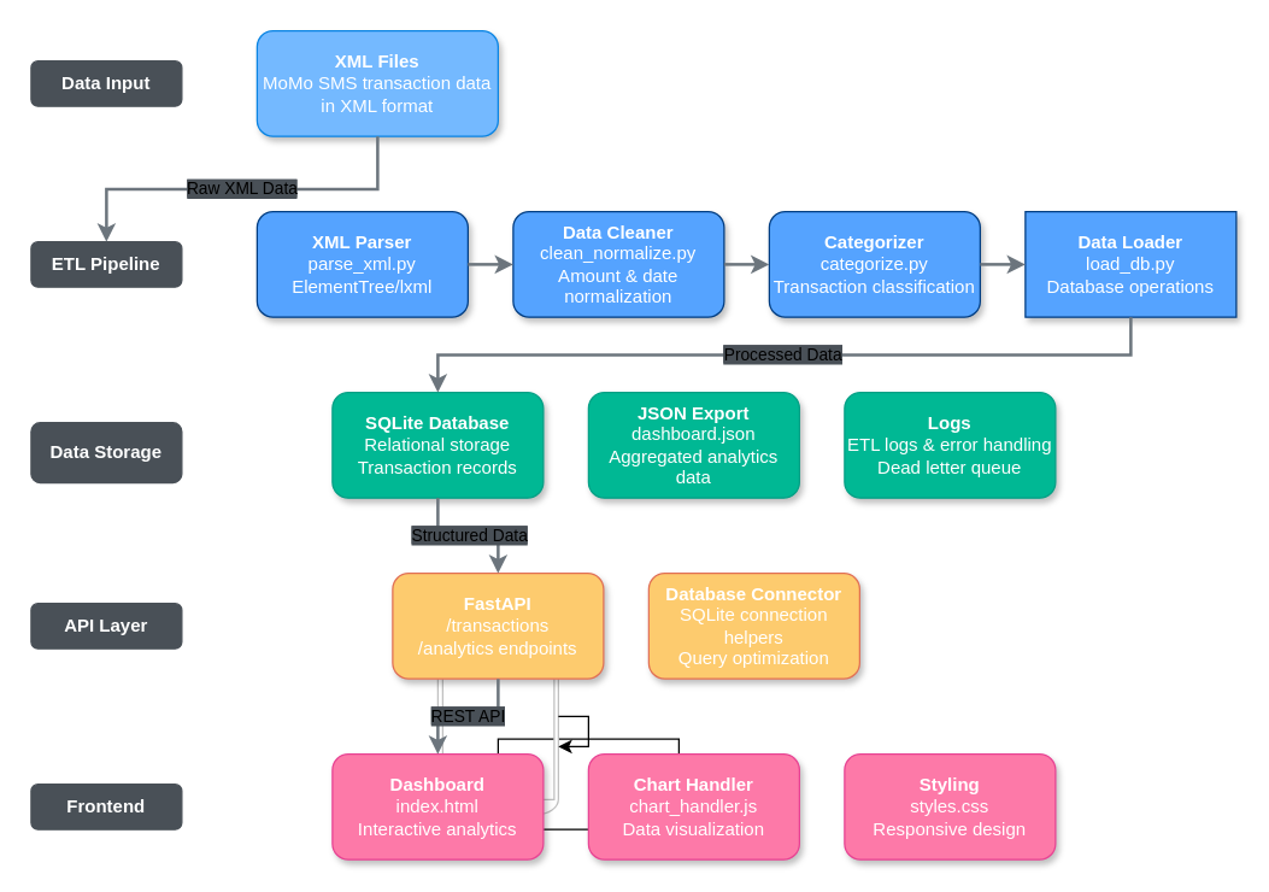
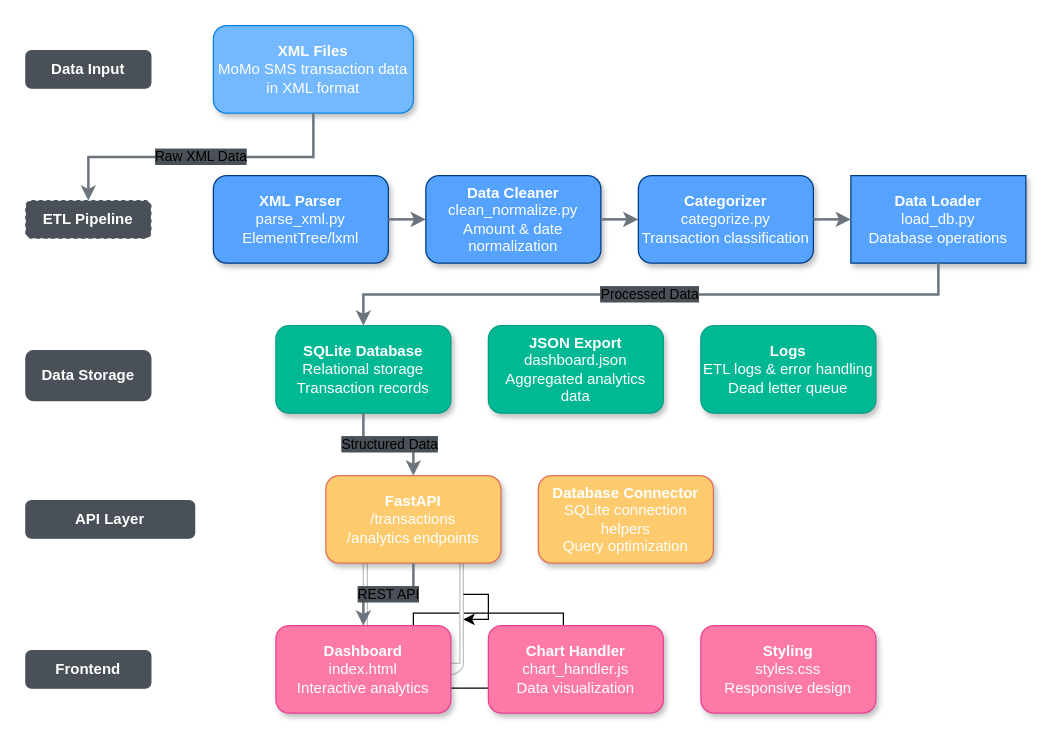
  <mxCell id="0" />
  <mxCell id="1" parent="0" />
  <mxCell id="2" value="" style="rounded=0;whiteSpace=wrap;html=1;" parent="1" vertex="1"><mxGeometry x="330" y="490" width="120" height="60" as="geometry" /></mxCell>
  <mxCell id="3" value="" style="verticalLabelPosition=bottom;verticalAlign=top;html=1;shadow=0;dashed=0;strokeWidth=1;shape=mxgraph.android.phone2;strokeColor=#c0c0c0;" parent="1" vertex="1"><mxGeometry x="290" y="430" width="80" height="110" as="geometry" /></mxCell>
  <mxCell id="4" style="edgeStyle=orthogonalEdgeStyle;rounded=0;orthogonalLoop=1;jettySize=auto;html=1;" parent="1" source="3" target="3" edge="1"><mxGeometry relative="1" as="geometry" /></mxCell>
  <mxCell id="5" value="Data Input" style="rounded=1;whiteSpace=wrap;html=1;fillColor=#495057;strokeColor=#495057;fontColor=#FFFFFF;fontStyle=1;" parent="1" vertex="1"><mxGeometry x="20" y="40" width="100" height="30" as="geometry" /></mxCell>
  <mxCell id="6" value="&lt;b&gt;XML Files&lt;/b&gt;&lt;br&gt;MoMo SMS transaction data in XML format" style="rounded=1;whiteSpace=wrap;html=1;fillColor=#74b9ff;strokeColor=#0984e3;fontColor=#FFFFFF;shadow=1;" parent="1" vertex="1"><mxGeometry x="170" y="20" width="160" height="70" as="geometry" /></mxCell>
- <mxCell id="7" value="ETL Pipeline" style="rounded=1;whiteSpace=wrap;html=1;fillColor=#495057;strokeColor=#495057;fontColor=#FFFFFF;fontStyle=1;" parent="1" vertex="1"><mxGeometry x="20" y="160" width="100" height="30" as="geometry" /></mxCell>
+ <mxCell id="7" value="ETL Pipeline" style="rounded=1;whiteSpace=wrap;html=1;fillColor=#495057;strokeColor=#495057;fontColor=#FFFFFF;fontStyle=1;dashed=1;" parent="1" vertex="1"><mxGeometry x="20" y="160" width="100" height="30" as="geometry" /></mxCell>
  <mxCell id="8" value="&lt;b&gt;XML Parser&lt;/b&gt;&lt;br&gt;parse_xml.py&lt;br&gt;ElementTree/lxml" style="rounded=1;whiteSpace=wrap;html=1;fillColor=#55a3ff;strokeColor=#003d82;fontColor=#FFFFFF;shadow=1;" parent="1" vertex="1"><mxGeometry x="170" y="140" width="140" height="70" as="geometry" /></mxCell>
  <mxCell id="9" value="&lt;b&gt;Data Cleaner&lt;/b&gt;&lt;br&gt;clean_normalize.py&lt;br&gt;Amount &amp; date normalization" style="rounded=1;whiteSpace=wrap;html=1;fillColor=#55a3ff;strokeColor=#003d82;fontColor=#FFFFFF;shadow=1;" parent="1" vertex="1"><mxGeometry x="340" y="140" width="140" height="70" as="geometry" /></mxCell>
  <mxCell id="10" value="&lt;b&gt;Categorizer&lt;/b&gt;&lt;br&gt;categorize.py&lt;br&gt;Transaction classification" style="rounded=1;whiteSpace=wrap;html=1;fillColor=#55a3ff;strokeColor=#003d82;fontColor=#FFFFFF;shadow=1;" parent="1" vertex="1"><mxGeometry x="510" y="140" width="140" height="70" as="geometry" /></mxCell>
  <mxCell id="11" value="&lt;b&gt;Data Loader&lt;/b&gt;&lt;br&gt;load_db.py&lt;br&gt;Database operations" style="whiteSpace=wrap;html=1;fillColor=#55a3ff;strokeColor=#003d82;fontColor=#FFFFFF;shadow=1;rounded=0;" parent="1" vertex="1"><mxGeometry x="680" y="140" width="140" height="70" as="geometry" /></mxCell>
  <mxCell id="12" value="Data Storage" style="rounded=1;whiteSpace=wrap;html=1;fillColor=#495057;strokeColor=#495057;fontColor=#FFFFFF;fontStyle=1;" parent="1" vertex="1"><mxGeometry x="20" y="280" width="100" height="40" as="geometry" /></mxCell>
  <mxCell id="13" value="&lt;b&gt;SQLite Database&lt;/b&gt;&lt;br&gt;Relational storage&lt;br&gt;Transaction records" style="rounded=1;whiteSpace=wrap;html=1;fillColor=#00b894;strokeColor=#00a085;fontColor=#FFFFFF;shadow=1;" parent="1" vertex="1"><mxGeometry x="220" y="260" width="140" height="70" as="geometry" /></mxCell>
  <mxCell id="14" value="&lt;b&gt;JSON Export&lt;/b&gt;&lt;br&gt;dashboard.json&lt;br&gt;Aggregated analytics data" style="rounded=1;whiteSpace=wrap;html=1;fillColor=#00b894;strokeColor=#00a085;fontColor=#FFFFFF;shadow=1;" parent="1" vertex="1"><mxGeometry x="390" y="260" width="140" height="70" as="geometry" /></mxCell>
  <mxCell id="15" value="&lt;b&gt;Logs&lt;/b&gt;&lt;br&gt;ETL logs &amp; error handling&lt;br&gt;Dead letter queue" style="rounded=1;whiteSpace=wrap;html=1;fillColor=#00b894;strokeColor=#00a085;fontColor=#FFFFFF;shadow=1;" parent="1" vertex="1"><mxGeometry x="560" y="260" width="140" height="70" as="geometry" /></mxCell>
- <mxCell id="16" value="API Layer" style="rounded=1;whiteSpace=wrap;html=1;fillColor=#495057;strokeColor=#495057;fontColor=#FFFFFF;fontStyle=1;" parent="1" vertex="1"><mxGeometry x="20" y="400" width="100" height="30" as="geometry" /></mxCell>
+ <mxCell id="16" value="API Layer" style="rounded=1;whiteSpace=wrap;html=1;fillColor=#495057;strokeColor=#495057;fontColor=#FFFFFF;fontStyle=1;" parent="1" vertex="1"><mxGeometry x="20" y="400" width="135" height="30" as="geometry" /></mxCell>
  <mxCell id="17" value="&lt;b&gt;FastAPI&lt;/b&gt;&lt;br&gt;/transactions&lt;br&gt;/analytics endpoints" style="rounded=1;whiteSpace=wrap;html=1;fillColor=#fdcb6e;strokeColor=#e17055;fontColor=#FFFFFF;shadow=1;" parent="1" vertex="1"><mxGeometry x="260" y="380" width="140" height="70" as="geometry" /></mxCell>
  <mxCell id="18" value="&lt;b&gt;Database Connector&lt;/b&gt;&lt;br&gt;SQLite connection helpers&lt;br&gt;Query optimization" style="rounded=1;whiteSpace=wrap;html=1;fillColor=#fdcb6e;strokeColor=#e17055;fontColor=#FFFFFF;shadow=1;" parent="1" vertex="1"><mxGeometry x="430" y="380" width="140" height="70" as="geometry" /></mxCell>
  <mxCell id="19" value="Frontend" style="rounded=1;whiteSpace=wrap;html=1;fillColor=#495057;strokeColor=#495057;fontColor=#FFFFFF;fontStyle=1;" parent="1" vertex="1"><mxGeometry x="20" y="520" width="100" height="30" as="geometry" /></mxCell>
  <mxCell id="20" value="&lt;b&gt;Dashboard&lt;/b&gt;&lt;br&gt;index.html&lt;br&gt;Interactive analytics" style="rounded=1;whiteSpace=wrap;html=1;fillColor=#fd79a8;strokeColor=#e84393;fontColor=#FFFFFF;shadow=1;" parent="1" vertex="1"><mxGeometry x="220" y="500" width="140" height="70" as="geometry" /></mxCell>
  <mxCell id="21" value="&lt;b&gt;Chart Handler&lt;/b&gt;&lt;br&gt;chart_handler.js&lt;br&gt;Data visualization" style="rounded=1;whiteSpace=wrap;html=1;fillColor=#fd79a8;strokeColor=#e84393;fontColor=#FFFFFF;shadow=1;" parent="1" vertex="1"><mxGeometry x="390" y="500" width="140" height="70" as="geometry" /></mxCell>
  <mxCell id="22" value="&lt;b&gt;Styling&lt;/b&gt;&lt;br&gt;styles.css&lt;br&gt;Responsive design" style="rounded=1;whiteSpace=wrap;html=1;fillColor=#fd79a8;strokeColor=#e84393;fontColor=#FFFFFF;shadow=1;" parent="1" vertex="1"><mxGeometry x="560" y="500" width="140" height="70" as="geometry" /></mxCell>
  <mxCell id="23" value="&lt;font style=&quot;color: light-dark(rgb(0, 0, 0), rgb(255, 255, 255)); background-color: light-dark(rgb(73, 80, 87), rgb(166, 128, 184));&quot;&gt;Raw XML Data&lt;/font&gt;" style="edgeStyle=orthogonalEdgeStyle;rounded=0;orthogonalLoop=1;jettySize=auto;html=1;exitX=0.5;exitY=1;exitDx=0;exitDy=0;labelBackgroundColor=#495057;fontColor=#FFFFFF;strokeColor=#6c757d;strokeWidth=2;endArrow=classic;endSize=6;" parent="1" source="6" target="7" edge="1"><mxGeometry relative="1" as="geometry"><mxPoint as="offset" /></mxGeometry></mxCell>
  <mxCell id="24" value="&lt;span style=&quot;background-color: light-dark(rgb(73, 80, 87), rgb(166, 128, 184));&quot;&gt;&lt;font style=&quot;color: light-dark(rgb(0, 0, 0), rgb(255, 255, 255));&quot;&gt;Processed Data&lt;/font&gt;&lt;/span&gt;" style="edgeStyle=orthogonalEdgeStyle;rounded=0;orthogonalLoop=1;jettySize=auto;html=1;exitX=0.5;exitY=1;exitDx=0;exitDy=0;entryX=0.5;entryY=0;entryDx=0;entryDy=0;labelBackgroundColor=#495057;fontColor=#FFFFFF;strokeColor=#6c757d;strokeWidth=2;endArrow=classic;endSize=6;" parent="1" source="11" target="13" edge="1"><mxGeometry x="0.002" relative="1" as="geometry"><mxPoint as="offset" /></mxGeometry></mxCell>
  <mxCell id="25" value="&lt;span style=&quot;background-color: light-dark(rgb(73, 80, 87), rgb(166, 128, 184));&quot;&gt;&lt;font style=&quot;color: light-dark(rgb(0, 0, 0), rgb(255, 255, 255));&quot;&gt;Structured Data&lt;/font&gt;&lt;/span&gt;" style="edgeStyle=orthogonalEdgeStyle;rounded=0;orthogonalLoop=1;jettySize=auto;html=1;exitX=0.5;exitY=1;exitDx=0;exitDy=0;entryX=0.5;entryY=0;entryDx=0;entryDy=0;labelBackgroundColor=#495057;fontColor=#FFFFFF;strokeColor=#6c757d;strokeWidth=2;endArrow=classic;endSize=6;" parent="1" source="13" target="17" edge="1"><mxGeometry x="0.012" relative="1" as="geometry"><mxPoint as="offset" /></mxGeometry></mxCell>
  <mxCell id="26" value="&lt;span style=&quot;background-color: light-dark(rgb(73, 80, 87), rgb(166, 128, 184));&quot;&gt;&lt;font style=&quot;color: light-dark(rgb(0, 0, 0), rgb(255, 255, 255));&quot;&gt;REST API&lt;/font&gt;&lt;/span&gt;" style="edgeStyle=orthogonalEdgeStyle;rounded=0;orthogonalLoop=1;jettySize=auto;html=1;exitX=0.5;exitY=1;exitDx=0;exitDy=0;entryX=0.5;entryY=0;entryDx=0;entryDy=0;labelBackgroundColor=#495057;fontColor=#FFFFFF;strokeColor=#6c757d;strokeWidth=2;endArrow=classic;endSize=6;" parent="1" source="17" target="20" edge="1"><mxGeometry relative="1" as="geometry" /></mxCell>
  <mxCell id="27" value="" style="edgeStyle=orthogonalEdgeStyle;rounded=0;orthogonalLoop=1;jettySize=auto;html=1;exitX=1;exitY=0.5;exitDx=0;exitDy=0;entryX=0;entryY=0.5;entryDx=0;entryDy=0;strokeColor=#6c757d;strokeWidth=2;endArrow=classic;endSize=6;" parent="1" source="8" target="9" edge="1"><mxGeometry relative="1" as="geometry" /></mxCell>
  <mxCell id="28" value="" style="edgeStyle=orthogonalEdgeStyle;rounded=0;orthogonalLoop=1;jettySize=auto;html=1;exitX=1;exitY=0.5;exitDx=0;exitDy=0;entryX=0;entryY=0.5;entryDx=0;entryDy=0;strokeColor=#6c757d;strokeWidth=2;endArrow=classic;endSize=6;" parent="1" source="9" target="10" edge="1"><mxGeometry relative="1" as="geometry" /></mxCell>
  <mxCell id="29" value="" style="edgeStyle=orthogonalEdgeStyle;rounded=0;orthogonalLoop=1;jettySize=auto;html=1;exitX=1;exitY=0.5;exitDx=0;exitDy=0;entryX=0;entryY=0.5;entryDx=0;entryDy=0;strokeColor=#6c757d;strokeWidth=2;endArrow=classic;endSize=6;" parent="1" source="10" target="11" edge="1"><mxGeometry relative="1" as="geometry" /></mxCell>
